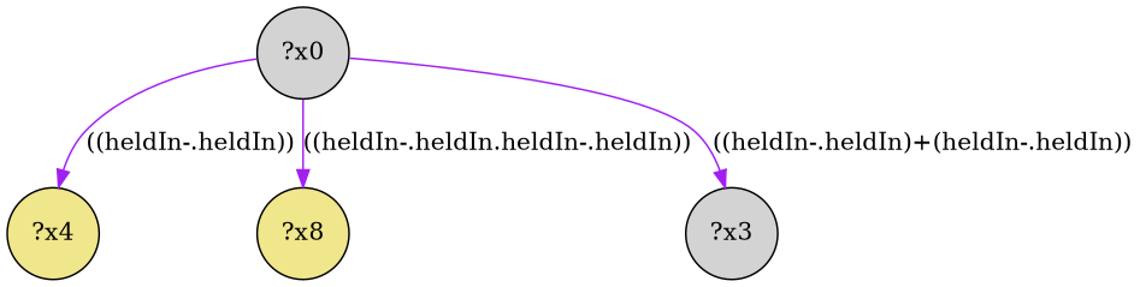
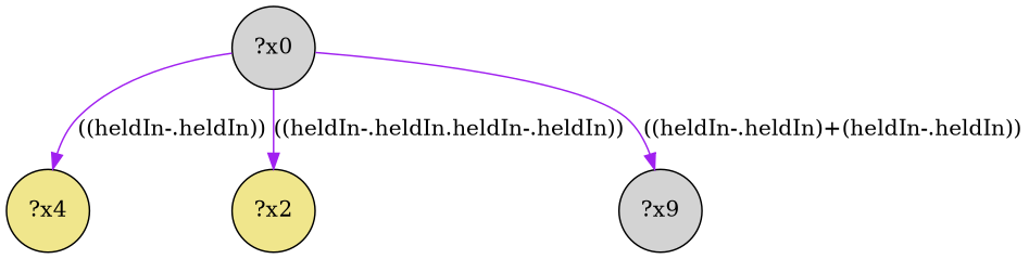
  digraph {
    node [fillcolor=lightgrey shape=circle style=filled]
    edge [color=purple]
    n1 [label="?x0" style="filled,"]
    n2 [fillcolor=khaki label="?x4"]
-   n3 [fillcolor=khaki label="?x8"]
-   n4 [label="?x3"]
+   n3 [fillcolor=khaki label="?x2"]
+   n4 [label="?x9"]
    n1 -> n2 [label="((heldIn-.heldIn))"]
    n1 -> n3 [label="((heldIn-.heldIn.heldIn-.heldIn))"]
    n1 -> n4 [label="((heldIn-.heldIn)+(heldIn-.heldIn))"]
  }
